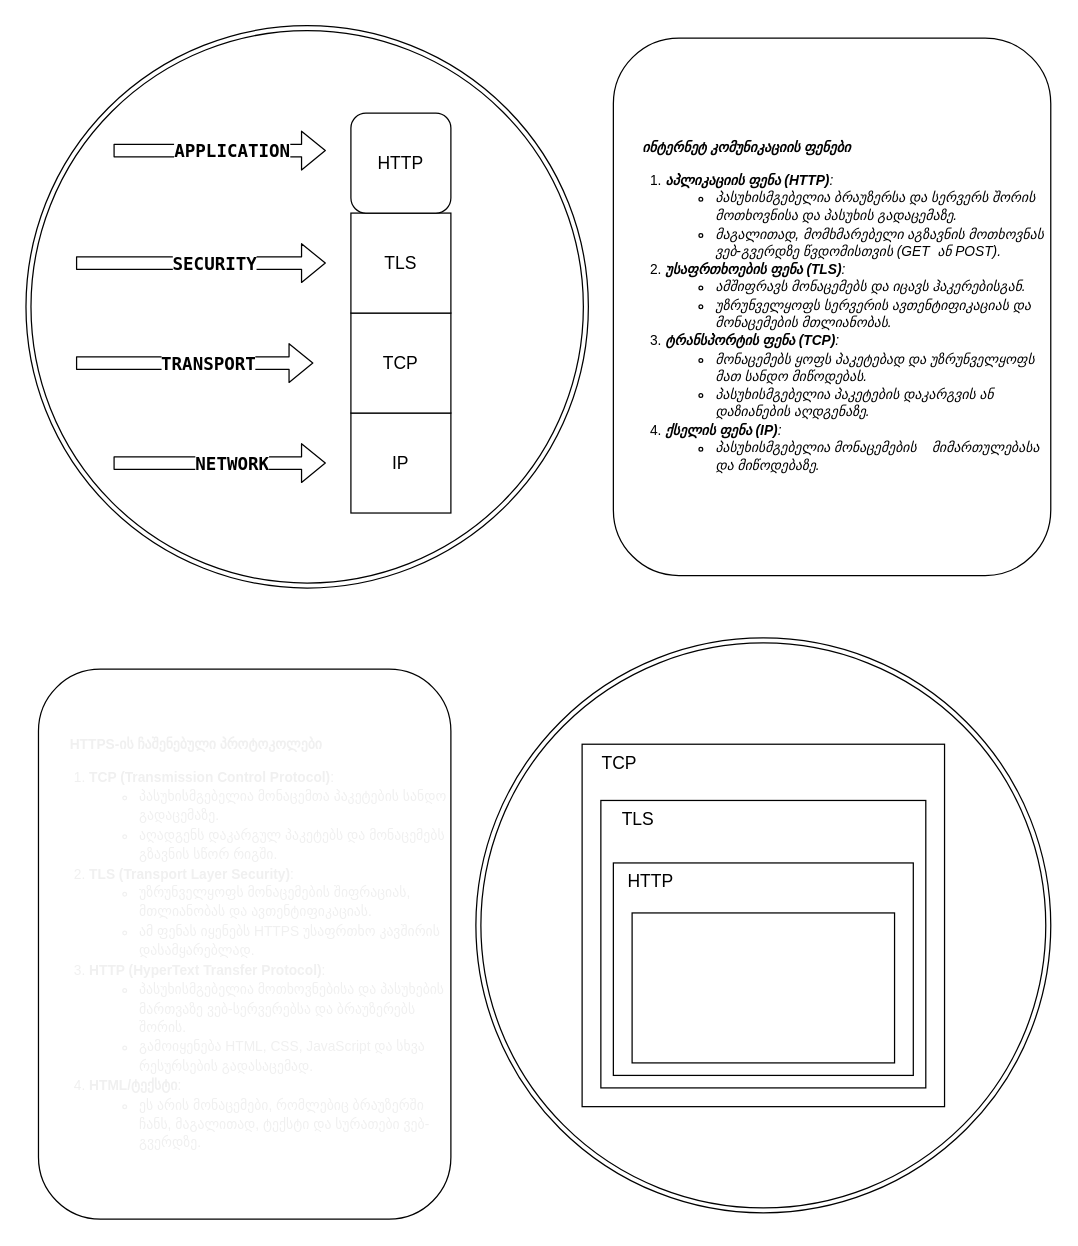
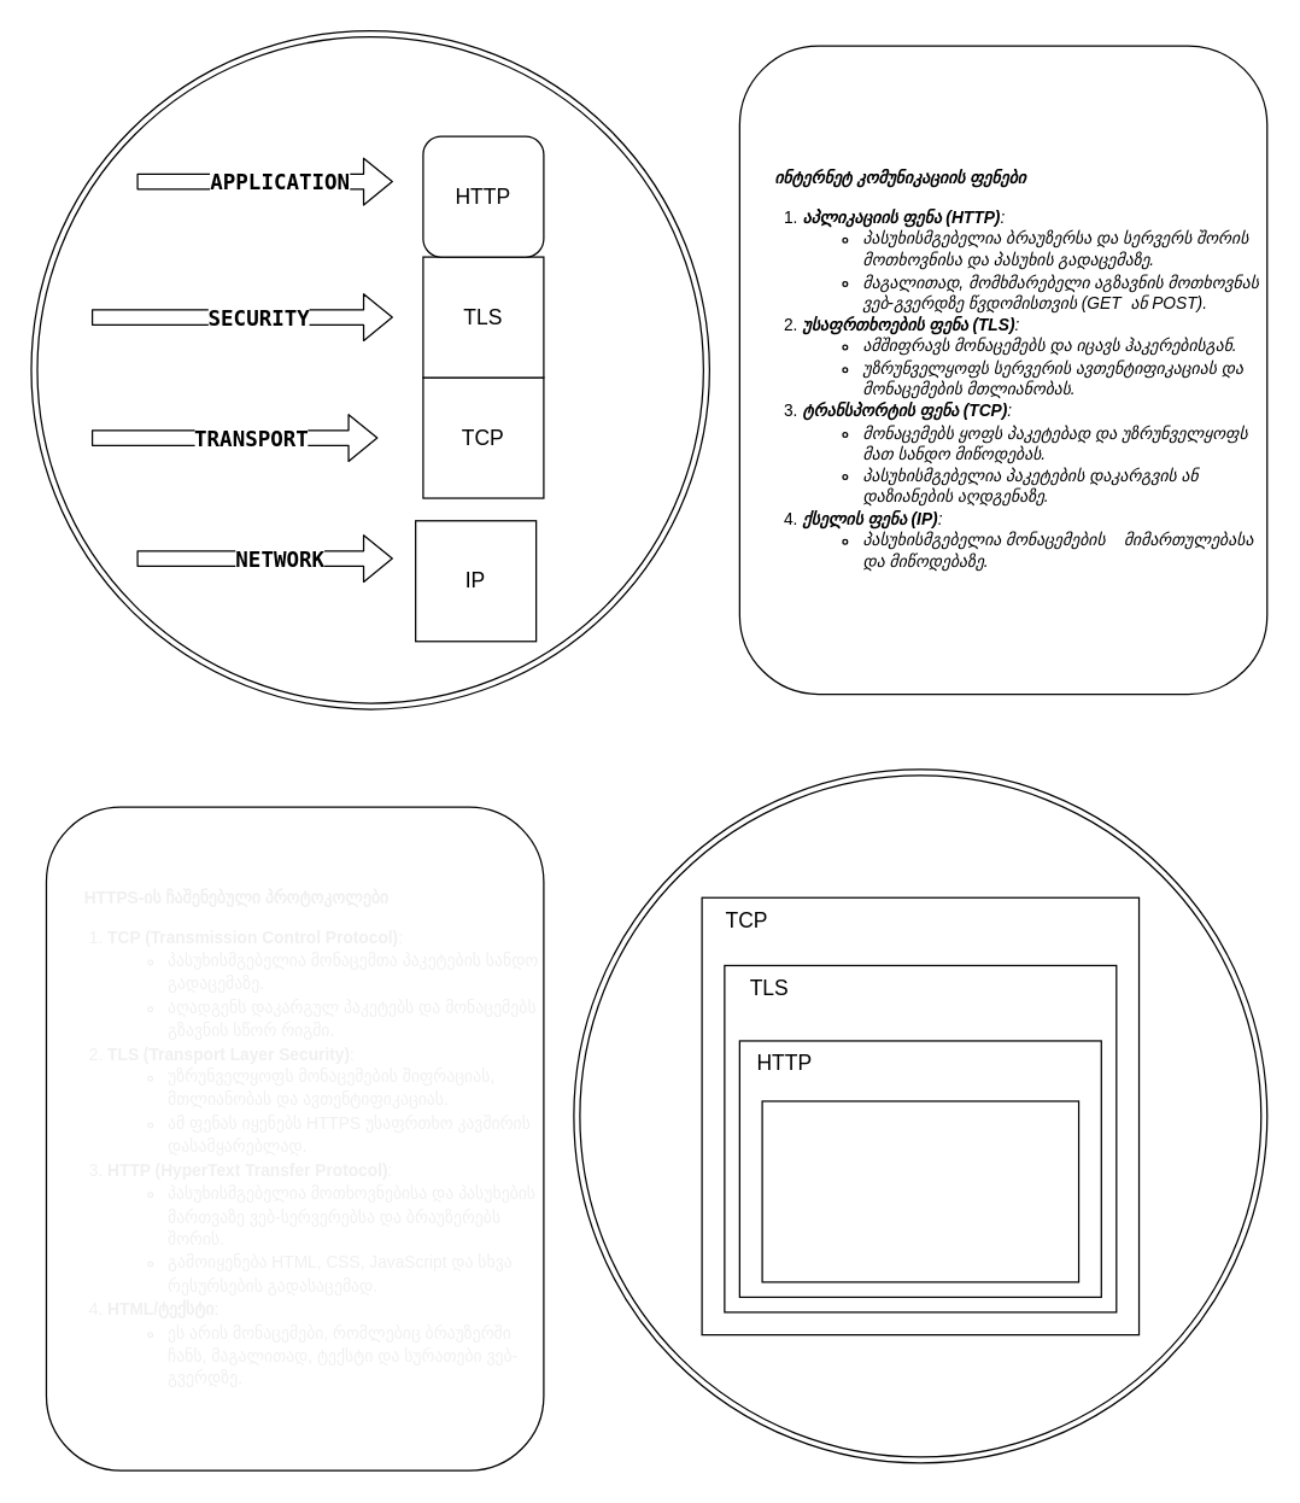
  <mxCell id="0" />
  <mxCell id="1" parent="0" />
  <mxCell id="2" value="" style="ellipse;shape=doubleEllipse;whiteSpace=wrap;html=1;fontSize=14;flipH=0;container=0;aspect=fixed;movable=1;resizable=1;rotatable=1;deletable=1;editable=1;connectable=1;labelBorderColor=none;" vertex="1" parent="1"><mxGeometry x="20" y="20" width="450" height="450" as="geometry" /></mxCell>
  <mxCell id="3" value="" style="shape=flexArrow;endArrow=classic;html=1;" edge="1" parent="1"><mxGeometry width="50" height="50" relative="1" as="geometry"><mxPoint x="90" y="120" as="sourcePoint" /><mxPoint x="260" y="120" as="targetPoint" /><Array as="points" /></mxGeometry></mxCell>
  <mxCell id="4" value="&lt;pre style=&quot;&quot;&gt;&lt;b&gt;&lt;font style=&quot;font-size: 14px;&quot;&gt;APPLICATION&lt;/font&gt;&lt;/b&gt;&lt;/pre&gt;" style="edgeLabel;html=1;align=center;verticalAlign=middle;resizable=0;points=[];" vertex="1" connectable="0" parent="3"><mxGeometry x="0.1" relative="1" as="geometry"><mxPoint as="offset" /></mxGeometry></mxCell>
  <mxCell id="5" value="" style="shape=flexArrow;endArrow=classic;html=1;" edge="1" parent="1"><mxGeometry width="50" height="50" relative="1" as="geometry"><mxPoint x="60" y="210" as="sourcePoint" /><mxPoint x="260" y="210" as="targetPoint" /><Array as="points" /></mxGeometry></mxCell>
  <mxCell id="6" value="&lt;pre style=&quot;&quot;&gt;&lt;span style=&quot;font-size: 14px;&quot;&gt;&lt;b&gt;SECURITY&lt;/b&gt;&lt;/span&gt;&lt;/pre&gt;" style="edgeLabel;html=1;align=center;verticalAlign=middle;resizable=0;points=[];" vertex="1" connectable="0" parent="5"><mxGeometry x="0.1" relative="1" as="geometry"><mxPoint as="offset" /></mxGeometry></mxCell>
  <mxCell id="7" value="" style="shape=flexArrow;endArrow=classic;html=1;" edge="1" parent="1"><mxGeometry width="50" height="50" relative="1" as="geometry"><mxPoint x="60" y="290" as="sourcePoint" /><mxPoint x="250" y="290" as="targetPoint" /><Array as="points" /></mxGeometry></mxCell>
  <mxCell id="8" value="&lt;pre style=&quot;&quot;&gt;&lt;b&gt;&lt;font style=&quot;font-size: 14px;&quot;&gt;TRANSPORT&lt;/font&gt;&lt;/b&gt;&lt;/pre&gt;" style="edgeLabel;html=1;align=center;verticalAlign=middle;resizable=0;points=[];" vertex="1" connectable="0" parent="7"><mxGeometry x="0.1" relative="1" as="geometry"><mxPoint as="offset" /></mxGeometry></mxCell>
  <mxCell id="9" value="" style="shape=flexArrow;endArrow=classic;html=1;" edge="1" parent="1"><mxGeometry width="50" height="50" relative="1" as="geometry"><mxPoint x="90" y="370" as="sourcePoint" /><mxPoint x="260" y="370" as="targetPoint" /><Array as="points" /></mxGeometry></mxCell>
  <mxCell id="10" value="&lt;pre style=&quot;&quot;&gt;&lt;span style=&quot;font-size: 14px;&quot;&gt;&lt;b&gt;NETWORK&lt;/b&gt;&lt;/span&gt;&lt;/pre&gt;" style="edgeLabel;html=1;align=center;verticalAlign=middle;resizable=0;points=[];" vertex="1" connectable="0" parent="9"><mxGeometry x="0.1" relative="1" as="geometry"><mxPoint as="offset" /></mxGeometry></mxCell>
- <mxCell id="11" value="IP" style="whiteSpace=wrap;html=1;aspect=fixed;fontSize=14;" vertex="1" parent="1"><mxGeometry x="280" y="330" width="80" height="80" as="geometry" /></mxCell>
+ <mxCell id="11" value="IP" style="whiteSpace=wrap;html=1;aspect=fixed;fontSize=14;" vertex="1" parent="1"><mxGeometry x="275" y="345" width="80" height="80" as="geometry" /></mxCell>
  <mxCell id="12" value="TCP" style="whiteSpace=wrap;html=1;aspect=fixed;fontSize=14;" vertex="1" parent="1"><mxGeometry x="280" y="250" width="80" height="80" as="geometry" /></mxCell>
  <mxCell id="13" value="TLS" style="whiteSpace=wrap;html=1;aspect=fixed;fontSize=14;" vertex="1" parent="1"><mxGeometry x="280" y="170" width="80" height="80" as="geometry" /></mxCell>
  <mxCell id="14" value="HTTP" style="whiteSpace=wrap;html=1;aspect=fixed;fontSize=14;rounded=1;" vertex="1" parent="1"><mxGeometry x="280" y="90" width="80" height="80" as="geometry" /></mxCell>
  <mxCell id="15" value="&lt;p style=&quot;caret-color: rgb(0, 0, 0); font-size: 11px; line-height: 130%;&quot;&gt;&lt;strong style=&quot;font-size: 11px;&quot;&gt;&lt;font style=&quot;font-size: 11px;&quot;&gt;&lt;i style=&quot;font-size: 11px;&quot;&gt;&amp;nbsp; &amp;nbsp; &amp;nbsp; &amp;nbsp;&lt;/i&gt;&lt;/font&gt;&lt;/strong&gt;&lt;strong style=&quot;background-color: initial; font-size: 11px;&quot;&gt;&lt;i style=&quot;font-size: 11px;&quot;&gt;ინტერნეტ კომუნიკაციის ფენები&lt;/i&gt;&lt;/strong&gt;&lt;/p&gt;&lt;ol style=&quot;caret-color: rgb(0, 0, 0); font-size: 11px; line-height: 130%;&quot;&gt;&lt;li style=&quot;font-size: 11px;&quot;&gt;&lt;font style=&quot;font-size: 11px;&quot;&gt;&lt;i style=&quot;font-size: 11px;&quot;&gt;&lt;strong style=&quot;font-size: 11px;&quot;&gt;აპლიკაციის ფენა (HTTP)&lt;/strong&gt;:&lt;/i&gt;&lt;/font&gt;&lt;ul style=&quot;font-size: 11px; line-height: 130%;&quot;&gt;&lt;li style=&quot;font-size: 11px;&quot;&gt;&lt;font style=&quot;font-size: 11px;&quot;&gt;&lt;i style=&quot;font-size: 11px;&quot;&gt;პასუხისმგებელია ბრაუზერსა და სერვერს შორის მოთხოვნისა და პასუხის გადაცემაზე.&amp;nbsp;&amp;nbsp;&lt;/i&gt;&lt;/font&gt;&lt;/li&gt;&lt;li style=&quot;font-size: 11px;&quot;&gt;&lt;font style=&quot;font-size: 11px;&quot;&gt;&lt;i style=&quot;font-size: 11px;&quot;&gt;მაგალითად, მომხმარებელი აგზავნის მოთხოვნას ვებ-გვერდზე წვდომისთვის (GET&amp;nbsp; ან POST).&lt;/i&gt;&lt;/font&gt;&lt;/li&gt;&lt;/ul&gt;&lt;/li&gt;&lt;li style=&quot;font-size: 11px;&quot;&gt;&lt;font style=&quot;font-size: 11px;&quot;&gt;&lt;i style=&quot;font-size: 11px;&quot;&gt;&lt;strong style=&quot;font-size: 11px;&quot;&gt;უსაფრთხოების ფენა (TLS)&lt;/strong&gt;:&lt;/i&gt;&lt;/font&gt;&lt;ul style=&quot;font-size: 11px; line-height: 130%;&quot;&gt;&lt;li style=&quot;font-size: 11px;&quot;&gt;&lt;font style=&quot;font-size: 11px;&quot;&gt;&lt;i style=&quot;font-size: 11px;&quot;&gt;ამშიფრავს მონაცემებს და იცავს ჰაკერებისგან.&lt;/i&gt;&lt;/font&gt;&lt;/li&gt;&lt;li style=&quot;font-size: 11px;&quot;&gt;&lt;font style=&quot;font-size: 11px;&quot;&gt;&lt;i style=&quot;font-size: 11px;&quot;&gt;უზრუნველყოფს სერვერის ავთენტიფიკაციას და მონაცემების მთლიანობას.&lt;/i&gt;&lt;/font&gt;&lt;/li&gt;&lt;/ul&gt;&lt;/li&gt;&lt;li style=&quot;font-size: 11px;&quot;&gt;&lt;font style=&quot;font-size: 11px;&quot;&gt;&lt;i style=&quot;font-size: 11px;&quot;&gt;&lt;strong style=&quot;font-size: 11px;&quot;&gt;ტრანსპორტის ფენა (TCP)&lt;/strong&gt;:&lt;/i&gt;&lt;/font&gt;&lt;ul style=&quot;font-size: 11px; line-height: 130%;&quot;&gt;&lt;li style=&quot;font-size: 11px;&quot;&gt;&lt;font style=&quot;font-size: 11px;&quot;&gt;&lt;i style=&quot;font-size: 11px;&quot;&gt;მონაცემებს ყოფს პაკეტებად და უზრუნველყოფს მათ სანდო მიწოდებას.&lt;/i&gt;&lt;/font&gt;&lt;/li&gt;&lt;li style=&quot;font-size: 11px;&quot;&gt;&lt;font style=&quot;font-size: 11px;&quot;&gt;&lt;i style=&quot;font-size: 11px;&quot;&gt;პასუხისმგებელია პაკეტების დაკარგვის ან დაზიანების აღდგენაზე.&lt;/i&gt;&lt;/font&gt;&lt;/li&gt;&lt;/ul&gt;&lt;/li&gt;&lt;li style=&quot;font-size: 11px;&quot;&gt;&lt;font style=&quot;font-size: 11px;&quot;&gt;&lt;i style=&quot;font-size: 11px;&quot;&gt;&lt;strong style=&quot;font-size: 11px;&quot;&gt;ქსელის ფენა (IP)&lt;/strong&gt;:&lt;/i&gt;&lt;/font&gt;&lt;ul style=&quot;font-size: 11px; line-height: 130%;&quot;&gt;&lt;li style=&quot;font-size: 11px;&quot;&gt;&lt;font style=&quot;font-size: 11px;&quot;&gt;&lt;i style=&quot;font-size: 11px;&quot;&gt;პასუხისმგებელია მონაცემების&amp;nbsp; &amp;nbsp; მიმართულებასა და მიწოდებაზე.&lt;/i&gt;&lt;/font&gt;&lt;/li&gt;&lt;/ul&gt;&lt;/li&gt;&lt;/ol&gt;" style="rounded=1;whiteSpace=wrap;html=1;fontSize=11;align=left;" vertex="1" parent="1"><mxGeometry x="490" y="30" width="350" height="430" as="geometry" /></mxCell>
  <mxCell id="16" value="&lt;p style=&quot;caret-color: rgb(0, 0, 0); text-align: start; font-size: 11px; line-height: 140%;&quot;&gt;&lt;strong style=&quot;font-size: 11px;&quot;&gt;&amp;nbsp; &amp;nbsp; &amp;nbsp; &amp;nbsp; HTTPS-ის ჩაშენებული პროტოკოლები&lt;/strong&gt;&lt;/p&gt;&lt;ol style=&quot;caret-color: rgb(0, 0, 0); text-align: start; font-size: 11px; line-height: 140%;&quot;&gt;&lt;li style=&quot;font-size: 11px;&quot;&gt;&lt;strong style=&quot;font-size: 11px;&quot;&gt;TCP (Transmission Control Protocol)&lt;/strong&gt;:&lt;ul style=&quot;font-size: 11px; line-height: 140%;&quot;&gt;&lt;li style=&quot;font-size: 11px;&quot;&gt;პასუხისმგებელია მონაცემთა პაკეტების სანდო გადაცემაზე.&lt;/li&gt;&lt;li style=&quot;font-size: 11px;&quot;&gt;აღადგენს დაკარგულ პაკეტებს და მონაცემებს გზავნის სწორ რიგში.&lt;/li&gt;&lt;/ul&gt;&lt;/li&gt;&lt;li style=&quot;font-size: 11px;&quot;&gt;&lt;strong style=&quot;font-size: 11px;&quot;&gt;TLS (Transport Layer Security)&lt;/strong&gt;:&lt;ul style=&quot;font-size: 11px; line-height: 140%;&quot;&gt;&lt;li style=&quot;font-size: 11px;&quot;&gt;უზრუნველყოფს მონაცემების შიფრაციას, მთლიანობას და ავთენტიფიკაციას.&lt;/li&gt;&lt;li style=&quot;font-size: 11px;&quot;&gt;ამ ფენას იყენებს HTTPS უსაფრთხო კავშირის&amp;nbsp; დასამყარებლად.&lt;/li&gt;&lt;/ul&gt;&lt;/li&gt;&lt;li style=&quot;font-size: 11px;&quot;&gt;&lt;strong style=&quot;font-size: 11px;&quot;&gt;HTTP (HyperText Transfer Protocol)&lt;/strong&gt;:&lt;ul style=&quot;font-size: 11px; line-height: 140%;&quot;&gt;&lt;li style=&quot;font-size: 11px;&quot;&gt;პასუხისმგებელია მოთხოვნებისა და პასუხების მართვაზე ვებ-სერვერებსა და ბრაუზერებს შორის.&lt;/li&gt;&lt;li style=&quot;font-size: 11px;&quot;&gt;გამოიყენება HTML, CSS, JavaScript და სხვა რესურსების გადასაცემად.&lt;/li&gt;&lt;/ul&gt;&lt;/li&gt;&lt;li style=&quot;font-size: 11px;&quot;&gt;&lt;strong style=&quot;font-size: 11px;&quot;&gt;HTML/ტექსტი&lt;/strong&gt;:&lt;ul style=&quot;font-size: 11px; line-height: 140%;&quot;&gt;&lt;li style=&quot;font-size: 11px;&quot;&gt;ეს არის მონაცემები, რომლებიც ბრაუზერში ჩანს, მაგალითად, ტექსტი და სურათები ვებ-გვერდზე.&lt;/li&gt;&lt;/ul&gt;&lt;/li&gt;&lt;/ol&gt;" style="rounded=1;whiteSpace=wrap;html=1;fontSize=11;fontColor=#F0F0F0;fontStyle=0" vertex="1" parent="1"><mxGeometry x="30" y="535" width="330" height="440" as="geometry" /></mxCell>
  <mxCell id="17" value="" style="ellipse;shape=doubleEllipse;whiteSpace=wrap;html=1;aspect=fixed;fontSize=14;flipH=0;" vertex="1" parent="1"><mxGeometry x="380" y="510" width="460" height="460" as="geometry" /></mxCell>
  <mxCell id="18" value="" style="rounded=0;whiteSpace=wrap;html=1;labelBorderColor=none;fontSize=14;" vertex="1" parent="1"><mxGeometry x="465" y="595" width="290" height="290" as="geometry" /></mxCell>
  <mxCell id="19" value="" style="rounded=0;whiteSpace=wrap;html=1;labelBorderColor=none;fontSize=14;" vertex="1" parent="1"><mxGeometry x="480" y="640" width="260" height="230" as="geometry" /></mxCell>
  <mxCell id="20" value="" style="rounded=0;whiteSpace=wrap;html=1;labelBorderColor=none;fontSize=14;" vertex="1" parent="1"><mxGeometry x="490" y="690" width="240" height="170" as="geometry" /></mxCell>
  <mxCell id="21" value="" style="rounded=0;whiteSpace=wrap;html=1;labelBorderColor=none;fontSize=14;" vertex="1" parent="1"><mxGeometry x="505" y="730" width="210" height="120" as="geometry" /></mxCell>
  <mxCell id="22" value="HTTP&lt;span style=&quot;color: rgba(0, 0, 0, 0); font-family: monospace; font-size: 0px; text-align: start;&quot;&gt;%3CmxGraphModel%3E%3Croot%3E%3CmxCell%20id%3D%220%22%2F%3E%3CmxCell%20id%3D%221%22%20parent%3D%220%22%2F%3E%3CmxCell%20id%3D%222%22%20value%3D%22HTML%22%20style%3D%22text%3Bhtml%3D1%3BstrokeColor%3Dnone%3BfillColor%3Dnone%3Balign%3Dcenter%3BverticalAlign%3Dmiddle%3BwhiteSpace%3Dwrap%3Brounded%3D0%3BlabelBorderColor%3Dnone%3BfontSize%3D14%3B%22%20vertex%3D%221%22%20parent%3D%221%22%3E%3CmxGeometry%20x%3D%22500%22%20y%3D%22745%22%20width%3D%2260%22%20height%3D%2230%22%20as%3D%22geometry%22%2F%3E%3C%2FmxCell%3E%3C%2Froot%3E%3C%2FmxGraphModel%3E&lt;/span&gt;" style="text;html=1;strokeColor=none;fillColor=none;align=center;verticalAlign=middle;whiteSpace=wrap;rounded=0;labelBorderColor=none;fontSize=14;" vertex="1" parent="1"><mxGeometry x="490" y="690" width="60" height="30" as="geometry" /></mxCell>
  <mxCell id="23" value="TLS" style="text;html=1;strokeColor=none;fillColor=none;align=center;verticalAlign=middle;whiteSpace=wrap;rounded=0;labelBorderColor=none;fontSize=14;" vertex="1" parent="1"><mxGeometry x="480" y="640" width="60" height="30" as="geometry" /></mxCell>
  <mxCell id="24" value="TCP" style="text;html=1;strokeColor=none;fillColor=none;align=center;verticalAlign=middle;whiteSpace=wrap;rounded=0;labelBorderColor=none;fontSize=14;" vertex="1" parent="1"><mxGeometry x="465" y="595" width="60" height="30" as="geometry" /></mxCell>
